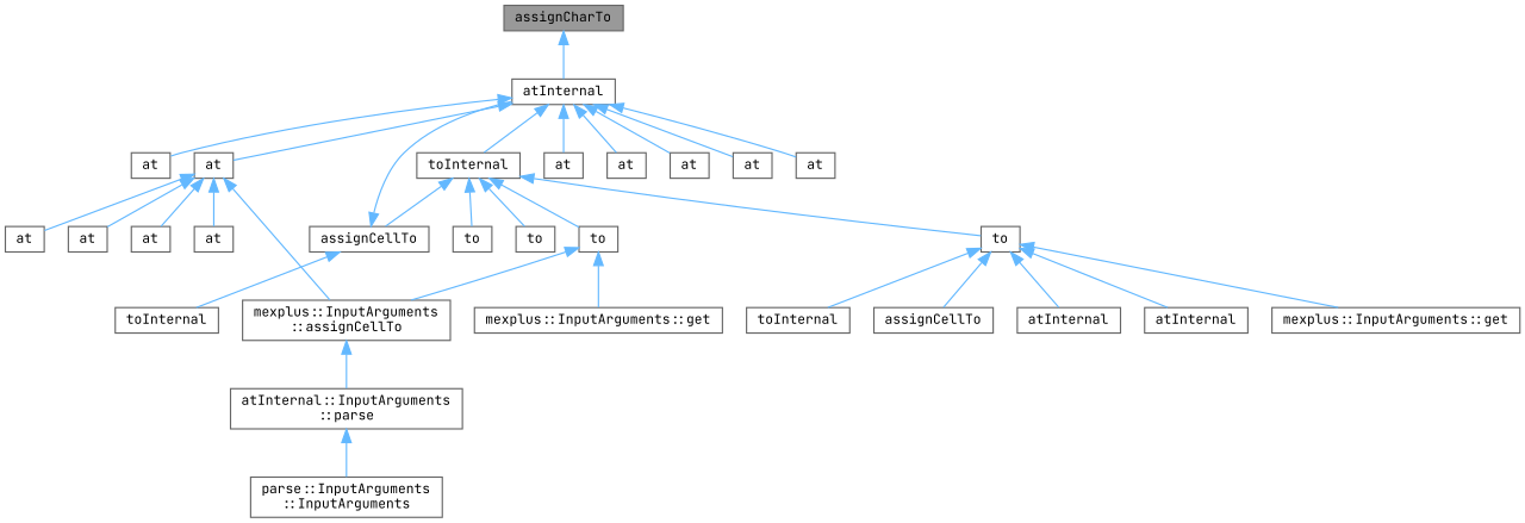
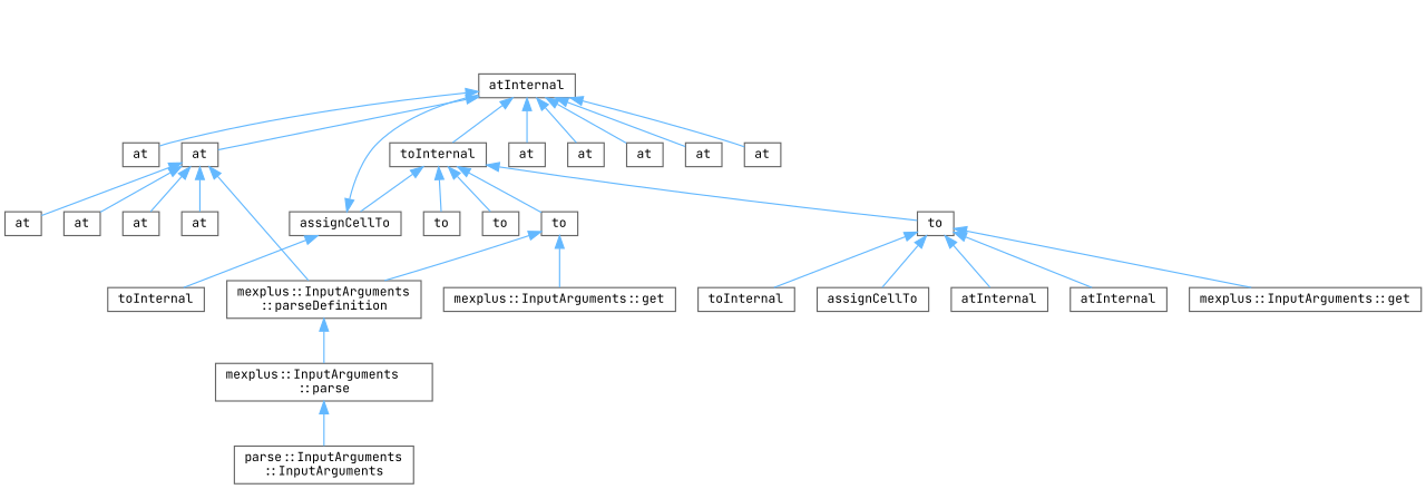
  digraph {
    fontname="JetBrains Mono"
    rankdir=TB
    node [color=grey40 fillcolor=white fontname="JetBrains Mono" fontsize=10 shape=box style=filled]
    edge [color=steelblue1 dir=back fontname="JetBrains Mono" fontsize=10 labelfontname=Helvetica labelfontsize=10 style=solid]
-   n1 [color=gray40 fillcolor=grey60 fontcolor=black height=0.2 label=assignCharTo width=0.4]
    n2 [height=0.2 label=atInternal width=0.4]
    n3 [height=0.2 label=at width=0.4]
    n4 [height=0.2 label=at width=0.4]
    n5 [height=0.2 label=at width=0.4]
    n6 [height=0.2 label=at width=0.4]
    n7 [height=0.2 label=at width=0.4]
    n8 [height=0.2 label=at width=0.4]
    n9 [height=0.2 label=at width=0.4]
    n10 [height=0.2 label=toInternal width=0.4]
    n11 [height=0.2 label=at width=0.4]
    n12 [height=0.2 label=at width=0.4]
    n13 [height=0.2 label=at width=0.4]
    n14 [height=0.2 label=at width=0.4]
-   n15 [height=0.2 label="mexplus::InputArguments\l::assignCellTo" width=0.4]
+   n15 [height=0.2 label="mexplus::InputArguments\l::parseDefinition" width=0.4]
    n16 [height=0.2 label=assignCellTo width=0.4]
    n17 [height=0.2 label=to width=0.4]
    n18 [height=0.2 label=to width=0.4]
    n19 [height=0.2 label=to width=0.4]
    n20 [height=0.2 label=to width=0.4]
-   n21 [height=0.2 label="atInternal::InputArguments\l::parse" width=0.4]
+   n21 [height=0.2 label="mexplus::InputArguments\l::parse" width=0.4]
    n22 [height=0.2 label="parse::InputArguments\l::InputArguments" width=0.4]
    n23 [height=0.2 label=toInternal width=0.4]
    n24 [height=0.2 label=assignCellTo width=0.4]
    n25 [height=0.2 label=atInternal width=0.4]
    n26 [height=0.2 label=atInternal width=0.4]
    n27 [height=0.2 label="mexplus::InputArguments::get" width=0.4]
    n28 [height=0.2 label=toInternal width=0.4]
    n29 [height=0.2 label="mexplus::InputArguments::get" width=0.4]
-   n1 -> n2
    n2 -> n3
    n2 -> n4
    n2 -> n5
    n2 -> n6
    n2 -> n7
    n2 -> n8
    n2 -> n9
    n2 -> n10
    n4 -> n11
    n4 -> n12
    n4 -> n13
    n4 -> n14
    n4 -> n15
    n10 -> n16
    n10 -> n17
    n10 -> n18
    n10 -> n19
    n10 -> n20
    n15 -> n21
    n16 -> n2
    n16 -> n23
    n17 -> n24
    n17 -> n25
    n17 -> n26
    n17 -> n27
    n17 -> n28
    n19 -> n15
    n19 -> n29
    n21 -> n22
  }
